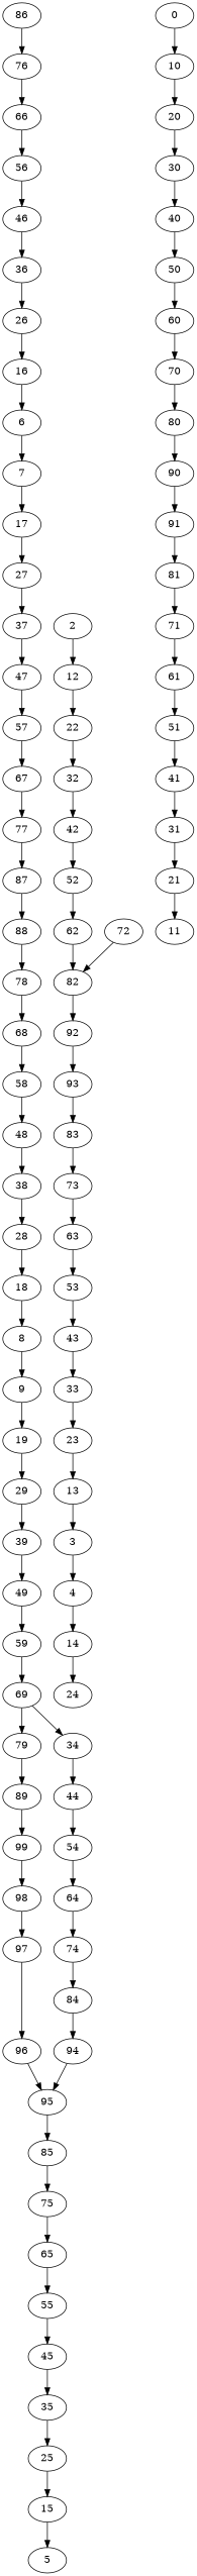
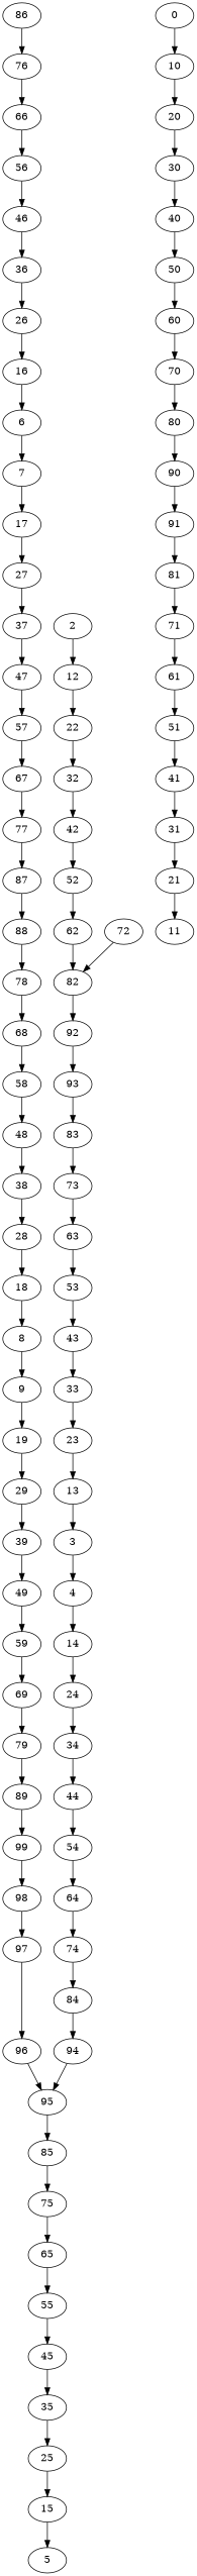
  digraph {
    4
    14
    24
    6
    7
    17
    15
    5
    34
    16
    25
    44
    26
    35
    54
    36
    45
    64
    46
    55
    74
    56
    65
    84
    66
    75
    94
    76
    85
    95
    86
    96
    97
    87
    88
    78
    98
    68
    99
    89
    79
    58
    69
    48
    59
    38
    49
    28
    39
    18
    29
    8
    19
    9
    27
    37
    47
    57
    67
    77
    93
    83
    73
    63
    53
    43
    33
    23
    13
    3
    2
    12
    22
    32
    42
    52
    62
    82
    72
    92
    91
    81
    71
    61
    51
    41
    31
    21
    11
    0
    10
    20
    30
    40
    50
    60
    70
    80
    90
    4 -> 14
    14 -> 24
-   69 -> 34
+   24 -> 34
    6 -> 7
    7 -> 17
    17 -> 27
    15 -> 5
    34 -> 44
    16 -> 6
    25 -> 15
    44 -> 54
    26 -> 16
    35 -> 25
    54 -> 64
    36 -> 26
    45 -> 35
    64 -> 74
    46 -> 36
    55 -> 45
    74 -> 84
    56 -> 46
    65 -> 55
    84 -> 94
    66 -> 56
    75 -> 65
    94 -> 95
    76 -> 66
    85 -> 75
    95 -> 85
    86 -> 76
    96 -> 95
    97 -> 96
    87 -> 88
    88 -> 78
    78 -> 68
    98 -> 97
    68 -> 58
    99 -> 98
    89 -> 99
    79 -> 89
    58 -> 48
    69 -> 79
    48 -> 38
    59 -> 69
    38 -> 28
    49 -> 59
    28 -> 18
    39 -> 49
    18 -> 8
    29 -> 39
    8 -> 9
    19 -> 29
    9 -> 19
    27 -> 37
    37 -> 47
    47 -> 57
    57 -> 67
    67 -> 77
    77 -> 87
    93 -> 83
    83 -> 73
    73 -> 63
    63 -> 53
    53 -> 43
    43 -> 33
    33 -> 23
    23 -> 13
    13 -> 3
    3 -> 4
    2 -> 12
    12 -> 22
    22 -> 32
    32 -> 42
    42 -> 52
    52 -> 62
    62 -> 82
    82 -> 92
    72 -> 82
    92 -> 93
    91 -> 81
    81 -> 71
    71 -> 61
    61 -> 51
    51 -> 41
    41 -> 31
    31 -> 21
    21 -> 11
    0 -> 10
    10 -> 20
    20 -> 30
    30 -> 40
    40 -> 50
    50 -> 60
    60 -> 70
    70 -> 80
    80 -> 90
    90 -> 91
  }
